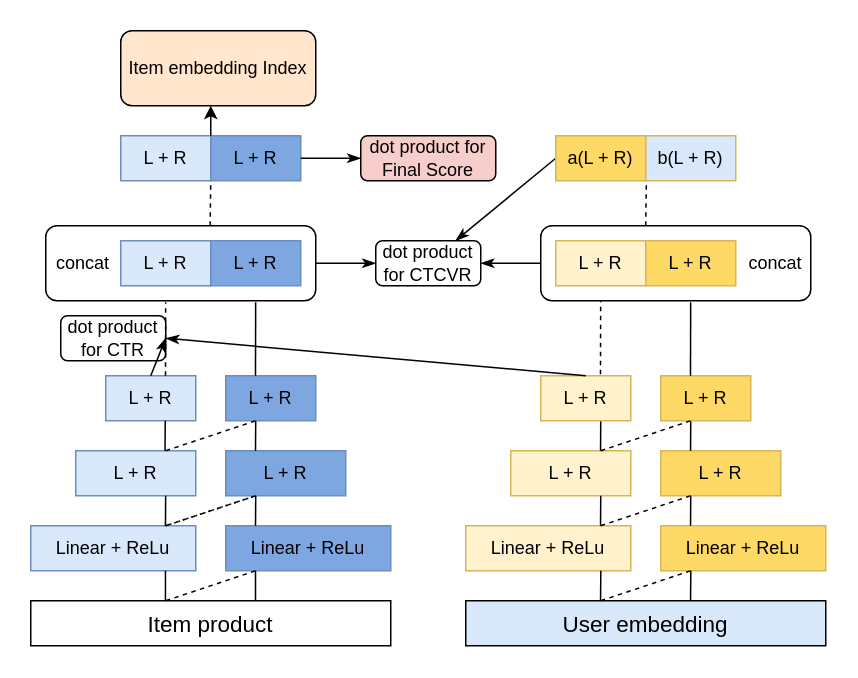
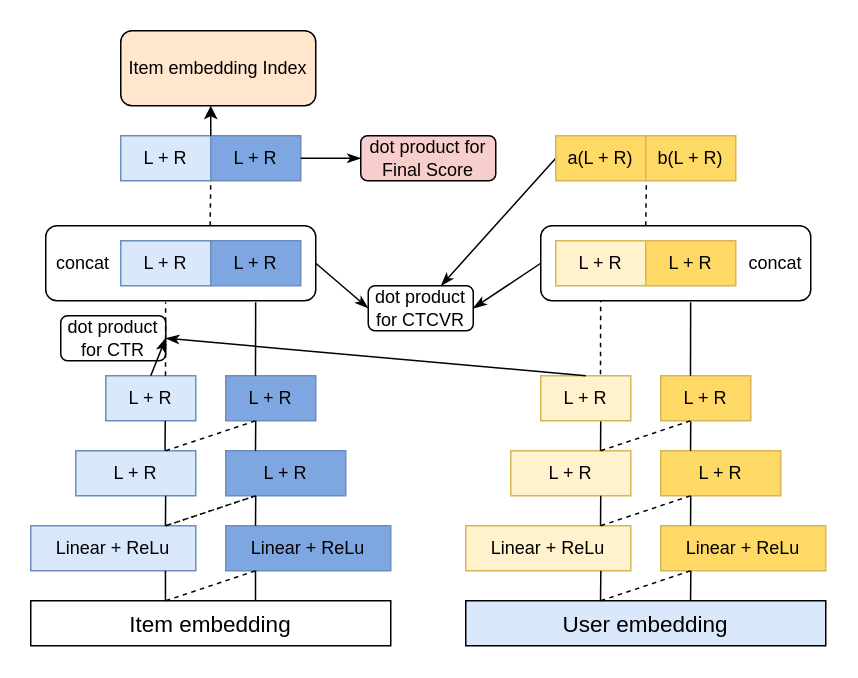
  <mxCell id="0" />
  <mxCell id="1" parent="0" />
  <mxCell id="2" value="concat&amp;nbsp; &amp;nbsp; &amp;nbsp; &amp;nbsp; &amp;nbsp; &amp;nbsp; &amp;nbsp; &amp;nbsp; &amp;nbsp; &amp;nbsp; &amp;nbsp; &amp;nbsp; &amp;nbsp; &amp;nbsp; &amp;nbsp; &amp;nbsp; &amp;nbsp; &amp;nbsp; &amp;nbsp; &amp;nbsp;" style="rounded=1;whiteSpace=wrap;html=1;fillColor=none;" vertex="1" parent="1"><mxGeometry x="30" y="150" width="180" height="50" as="geometry" /></mxCell>
  <mxCell id="3" value="Linear + ReLu" style="rounded=0;whiteSpace=wrap;html=1;fillColor=#dae8fc;strokeColor=#6c8ebf;" vertex="1" parent="1"><mxGeometry x="20" y="350" width="110" height="30" as="geometry" /></mxCell>
  <mxCell id="4" value="Linear + ReLu" style="rounded=0;whiteSpace=wrap;html=1;fillColor=#fff2cc;strokeColor=#d6b656;" vertex="1" parent="1"><mxGeometry x="310" y="350" width="110" height="30" as="geometry" /></mxCell>
  <mxCell id="5" value="Linear + ReLu" style="rounded=0;whiteSpace=wrap;html=1;fillColor=#7EA6E0;strokeColor=#6c8ebf;" vertex="1" parent="1"><mxGeometry x="150" y="350" width="110" height="30" as="geometry" /></mxCell>
  <mxCell id="6" value="Linear + ReLu" style="rounded=0;whiteSpace=wrap;html=1;fillColor=#FFD966;strokeColor=#d6b656;" vertex="1" parent="1"><mxGeometry x="440" y="350" width="110" height="30" as="geometry" /></mxCell>
- <mxCell id="7" value="&lt;font style=&quot;font-size: 15px;&quot;&gt;Item product&lt;/font&gt;" style="rounded=0;whiteSpace=wrap;html=1;" vertex="1" parent="1"><mxGeometry x="20" y="400" width="240" height="30" as="geometry" /></mxCell>
+ <mxCell id="7" value="&lt;font style=&quot;font-size: 15px;&quot;&gt;Item embedding&lt;/font&gt;" style="rounded=0;whiteSpace=wrap;html=1;" vertex="1" parent="1"><mxGeometry x="20" y="400" width="240" height="30" as="geometry" /></mxCell>
  <mxCell id="8" value="&lt;font style=&quot;font-size: 15px;&quot;&gt;User embedding&lt;/font&gt;" style="rounded=0;whiteSpace=wrap;html=1;fillColor=#dae8fc;" vertex="1" parent="1"><mxGeometry x="310" y="400" width="240" height="30" as="geometry" /></mxCell>
  <mxCell id="9" value="" style="endArrow=none;html=1;rounded=0;endFill=0;" edge="1" parent="1"><mxGeometry width="50" height="50" relative="1" as="geometry"><mxPoint x="109.8" y="400" as="sourcePoint" /><mxPoint x="109.8" y="380" as="targetPoint" /></mxGeometry></mxCell>
  <mxCell id="10" value="" style="endArrow=none;html=1;rounded=0;endFill=0;" edge="1" parent="1"><mxGeometry width="50" height="50" relative="1" as="geometry"><mxPoint x="169.84" y="400" as="sourcePoint" /><mxPoint x="169.84" y="380" as="targetPoint" /></mxGeometry></mxCell>
  <mxCell id="11" value="" style="endArrow=none;html=1;rounded=0;endFill=0;" edge="1" parent="1"><mxGeometry width="50" height="50" relative="1" as="geometry"><mxPoint x="399.86" y="400" as="sourcePoint" /><mxPoint x="400.06" y="380" as="targetPoint" /></mxGeometry></mxCell>
  <mxCell id="12" value="" style="endArrow=none;html=1;rounded=0;endFill=0;" edge="1" parent="1"><mxGeometry width="50" height="50" relative="1" as="geometry"><mxPoint x="459.86" y="400" as="sourcePoint" /><mxPoint x="460.06" y="380" as="targetPoint" /></mxGeometry></mxCell>
  <mxCell id="13" value="L + R" style="rounded=0;whiteSpace=wrap;html=1;fillColor=#dae8fc;strokeColor=#6c8ebf;" vertex="1" parent="1"><mxGeometry x="50" y="300" width="80" height="30" as="geometry" /></mxCell>
  <mxCell id="14" value="L + R" style="rounded=0;whiteSpace=wrap;html=1;fillColor=#fff2cc;strokeColor=#d6b656;" vertex="1" parent="1"><mxGeometry x="340" y="300" width="80" height="30" as="geometry" /></mxCell>
  <mxCell id="15" value="L + R" style="rounded=0;whiteSpace=wrap;html=1;fillColor=#7EA6E0;strokeColor=#6c8ebf;" vertex="1" parent="1"><mxGeometry x="150" y="300" width="80" height="30" as="geometry" /></mxCell>
  <mxCell id="16" value="L + R" style="rounded=0;whiteSpace=wrap;html=1;fillColor=#FFD966;strokeColor=#d6b656;" vertex="1" parent="1"><mxGeometry x="440" y="300" width="80" height="30" as="geometry" /></mxCell>
  <mxCell id="17" value="" style="endArrow=none;html=1;rounded=0;endFill=0;" edge="1" parent="1"><mxGeometry width="50" height="50" relative="1" as="geometry"><mxPoint x="109.8" y="350" as="sourcePoint" /><mxPoint x="109.94" y="330" as="targetPoint" /></mxGeometry></mxCell>
  <mxCell id="18" value="" style="endArrow=none;html=1;rounded=0;endFill=0;" edge="1" parent="1"><mxGeometry width="50" height="50" relative="1" as="geometry"><mxPoint x="169.84" y="350" as="sourcePoint" /><mxPoint x="169.98" y="330" as="targetPoint" /></mxGeometry></mxCell>
  <mxCell id="19" value="" style="endArrow=none;html=1;rounded=0;endFill=0;" edge="1" parent="1"><mxGeometry width="50" height="50" relative="1" as="geometry"><mxPoint x="399.86" y="350" as="sourcePoint" /><mxPoint x="400" y="330" as="targetPoint" /></mxGeometry></mxCell>
  <mxCell id="20" value="" style="endArrow=none;html=1;rounded=0;endFill=0;" edge="1" parent="1"><mxGeometry width="50" height="50" relative="1" as="geometry"><mxPoint x="459.86" y="350" as="sourcePoint" /><mxPoint x="460" y="330" as="targetPoint" /></mxGeometry></mxCell>
  <mxCell id="21" value="L + R" style="rounded=0;whiteSpace=wrap;html=1;fillColor=#dae8fc;strokeColor=#6c8ebf;" vertex="1" parent="1"><mxGeometry x="70" y="250" width="60" height="30" as="geometry" /></mxCell>
  <mxCell id="22" value="L + R" style="rounded=0;whiteSpace=wrap;html=1;fillColor=#7EA6E0;strokeColor=#6c8ebf;" vertex="1" parent="1"><mxGeometry x="150" y="250" width="60" height="30" as="geometry" /></mxCell>
  <mxCell id="23" value="" style="endArrow=none;html=1;rounded=0;endFill=0;" edge="1" parent="1"><mxGeometry width="50" height="50" relative="1" as="geometry"><mxPoint x="109.52" y="300" as="sourcePoint" /><mxPoint x="109.66" y="280" as="targetPoint" /></mxGeometry></mxCell>
  <mxCell id="24" value="" style="endArrow=none;html=1;rounded=0;endFill=0;" edge="1" parent="1"><mxGeometry width="50" height="50" relative="1" as="geometry"><mxPoint x="169.84" y="300" as="sourcePoint" /><mxPoint x="169.98" y="280" as="targetPoint" /></mxGeometry></mxCell>
  <mxCell id="25" value="" style="endArrow=none;html=1;rounded=0;endFill=0;" edge="1" parent="1"><mxGeometry width="50" height="50" relative="1" as="geometry"><mxPoint x="399.86" y="300" as="sourcePoint" /><mxPoint x="400" y="280" as="targetPoint" /></mxGeometry></mxCell>
  <mxCell id="26" value="" style="endArrow=none;html=1;rounded=0;endFill=0;" edge="1" parent="1"><mxGeometry width="50" height="50" relative="1" as="geometry"><mxPoint x="459.86" y="300" as="sourcePoint" /><mxPoint x="460" y="280" as="targetPoint" /></mxGeometry></mxCell>
  <mxCell id="27" value="dot product for CTR" style="rounded=1;whiteSpace=wrap;html=1;" vertex="1" parent="1"><mxGeometry x="40" y="210" width="70" height="30" as="geometry" /></mxCell>
  <mxCell id="28" value="dot product for Final Score" style="rounded=1;whiteSpace=wrap;html=1;fillColor=#f8cecc;" vertex="1" parent="1"><mxGeometry x="240" y="90" width="90" height="30" as="geometry" /></mxCell>
  <mxCell id="29" value="L + R" style="rounded=0;whiteSpace=wrap;html=1;fillColor=#fff2cc;strokeColor=#d6b656;" vertex="1" parent="1"><mxGeometry x="360" y="250" width="60" height="30" as="geometry" /></mxCell>
  <mxCell id="30" value="L + R" style="rounded=0;whiteSpace=wrap;html=1;fillColor=#FFD966;strokeColor=#d6b656;" vertex="1" parent="1"><mxGeometry x="440" y="250" width="60" height="30" as="geometry" /></mxCell>
  <mxCell id="31" value="&amp;nbsp; &amp;nbsp; &amp;nbsp; &amp;nbsp; &amp;nbsp; &amp;nbsp; &amp;nbsp; &amp;nbsp; &amp;nbsp; &amp;nbsp; &amp;nbsp; &amp;nbsp; &amp;nbsp; &amp;nbsp; &amp;nbsp; &amp;nbsp; &amp;nbsp; &amp;nbsp; &amp;nbsp; &amp;nbsp; &amp;nbsp;concat&amp;nbsp;" style="rounded=1;whiteSpace=wrap;html=1;fillColor=none;" vertex="1" parent="1"><mxGeometry x="360" y="150" width="180" height="50" as="geometry" /></mxCell>
  <mxCell id="32" value="" style="endArrow=classicThin;html=1;rounded=0;exitX=0.5;exitY=0;exitDx=0;exitDy=0;endFill=1;entryX=1;entryY=0.5;entryDx=0;entryDy=0;" edge="1" parent="1" source="21" target="27"><mxGeometry width="50" height="50" relative="1" as="geometry"><mxPoint x="60" y="185" as="sourcePoint" /><mxPoint x="15" y="240" as="targetPoint" /></mxGeometry></mxCell>
  <mxCell id="33" value="" style="endArrow=classicThin;html=1;rounded=0;entryX=1;entryY=0.5;entryDx=0;entryDy=0;endFill=1;exitX=0.5;exitY=0;exitDx=0;exitDy=0;" edge="1" parent="1" source="29" target="27"><mxGeometry width="50" height="50" relative="1" as="geometry"><mxPoint x="310" y="240" as="sourcePoint" /><mxPoint x="170" y="195" as="targetPoint" /></mxGeometry></mxCell>
  <mxCell id="34" value="L + R" style="rounded=0;whiteSpace=wrap;html=1;fillColor=#dae8fc;strokeColor=#6c8ebf;" vertex="1" parent="1"><mxGeometry x="80" y="90" width="60" height="30" as="geometry" /></mxCell>
  <mxCell id="35" value="L + R" style="rounded=0;whiteSpace=wrap;html=1;fillColor=#7EA6E0;strokeColor=#6c8ebf;" vertex="1" parent="1"><mxGeometry x="140" y="90" width="60" height="30" as="geometry" /></mxCell>
  <mxCell id="36" value="L + R" style="rounded=0;whiteSpace=wrap;html=1;fillColor=#fff2cc;strokeColor=#d6b656;" vertex="1" parent="1"><mxGeometry x="370" y="160" width="60" height="30" as="geometry" /></mxCell>
  <mxCell id="37" value="L + R" style="rounded=0;whiteSpace=wrap;html=1;fillColor=#FFD966;strokeColor=#d6b656;" vertex="1" parent="1"><mxGeometry x="430" y="160" width="60" height="30" as="geometry" /></mxCell>
  <mxCell id="38" value="" style="endArrow=none;html=1;rounded=0;entryX=0.447;entryY=1.017;entryDx=0;entryDy=0;entryPerimeter=0;endFill=0;" edge="1" parent="1"><mxGeometry width="50" height="50" relative="1" as="geometry"><mxPoint x="169.83" y="250" as="sourcePoint" /><mxPoint x="169.94" y="201" as="targetPoint" /></mxGeometry></mxCell>
  <mxCell id="39" value="" style="endArrow=none;html=1;rounded=0;entryX=0.447;entryY=1.017;entryDx=0;entryDy=0;entryPerimeter=0;dashed=1;endFill=0;" edge="1" parent="1"><mxGeometry width="50" height="50" relative="1" as="geometry"><mxPoint x="399.83" y="249" as="sourcePoint" /><mxPoint x="399.94" y="200" as="targetPoint" /></mxGeometry></mxCell>
  <mxCell id="40" value="" style="endArrow=none;html=1;rounded=0;entryX=0.447;entryY=1.017;entryDx=0;entryDy=0;entryPerimeter=0;endFill=0;" edge="1" parent="1"><mxGeometry width="50" height="50" relative="1" as="geometry"><mxPoint x="459.83" y="250" as="sourcePoint" /><mxPoint x="459.94" y="201" as="targetPoint" /></mxGeometry></mxCell>
  <mxCell id="41" value="" style="endArrow=none;html=1;rounded=0;entryX=0.447;entryY=1.017;entryDx=0;entryDy=0;entryPerimeter=0;dashed=1;endFill=0;" edge="1" parent="1"><mxGeometry width="50" height="50" relative="1" as="geometry"><mxPoint x="109.83" y="250" as="sourcePoint" /><mxPoint x="109.94" y="201" as="targetPoint" /></mxGeometry></mxCell>
  <mxCell id="42" value="" style="endArrow=classicThin;html=1;rounded=0;entryX=0;entryY=0.5;entryDx=0;entryDy=0;exitX=1;exitY=0.5;exitDx=0;exitDy=0;endFill=1;" edge="1" parent="1" source="35" target="28"><mxGeometry width="50" height="50" relative="1" as="geometry"><mxPoint x="210" y="105" as="sourcePoint" /><mxPoint x="205" y="80" as="targetPoint" /></mxGeometry></mxCell>
  <mxCell id="43" value="" style="endArrow=classicThin;html=1;rounded=0;exitX=0;exitY=0.5;exitDx=0;exitDy=0;endFill=1;" edge="1" parent="1" source="50" target="46"><mxGeometry width="50" height="50" relative="1" as="geometry"><mxPoint x="270" y="210" as="sourcePoint" /><mxPoint x="320" y="160" as="targetPoint" /></mxGeometry></mxCell>
  <mxCell id="44" value="L + R" style="rounded=0;whiteSpace=wrap;html=1;fillColor=#dae8fc;strokeColor=#6c8ebf;" vertex="1" parent="1"><mxGeometry x="80" y="160" width="60" height="30" as="geometry" /></mxCell>
  <mxCell id="45" value="L + R" style="rounded=0;whiteSpace=wrap;html=1;fillColor=#7EA6E0;strokeColor=#6c8ebf;" vertex="1" parent="1"><mxGeometry x="140" y="160" width="60" height="30" as="geometry" /></mxCell>
- <mxCell id="46" value="dot product for CTCVR" style="rounded=1;whiteSpace=wrap;html=1;" vertex="1" parent="1"><mxGeometry x="250" y="160" width="70" height="30" as="geometry" /></mxCell>
+ <mxCell id="46" value="dot product for CTCVR" style="rounded=1;whiteSpace=wrap;html=1;" vertex="1" parent="1"><mxGeometry x="245" y="190" width="70" height="30" as="geometry" /></mxCell>
  <mxCell id="47" value="" style="endArrow=classicThin;html=1;rounded=0;exitX=1;exitY=0.5;exitDx=0;exitDy=0;entryX=0;entryY=0.5;entryDx=0;entryDy=0;endFill=1;" edge="1" parent="1" source="2" target="46"><mxGeometry width="50" height="50" relative="1" as="geometry"><mxPoint x="280" y="210" as="sourcePoint" /><mxPoint x="330" y="160" as="targetPoint" /></mxGeometry></mxCell>
  <mxCell id="48" value="" style="endArrow=classicThin;html=1;rounded=0;exitX=0;exitY=0.5;exitDx=0;exitDy=0;entryX=1;entryY=0.5;entryDx=0;entryDy=0;endFill=1;" edge="1" parent="1" source="31" target="46"><mxGeometry width="50" height="50" relative="1" as="geometry"><mxPoint x="280" y="210" as="sourcePoint" /><mxPoint x="330" y="160" as="targetPoint" /></mxGeometry></mxCell>
  <mxCell id="49" value="" style="endArrow=none;html=1;rounded=0;dashed=1;endFill=0;entryX=1;entryY=1;entryDx=0;entryDy=0;" edge="1" parent="1" target="34"><mxGeometry width="50" height="50" relative="1" as="geometry"><mxPoint x="139.59" y="150" as="sourcePoint" /><mxPoint x="139.76" y="130" as="targetPoint" /></mxGeometry></mxCell>
  <mxCell id="50" value="a(L + R)" style="rounded=0;whiteSpace=wrap;html=1;fillColor=#ffd966;strokeColor=#d6b656;" vertex="1" parent="1"><mxGeometry x="370" y="90" width="60" height="30" as="geometry" /></mxCell>
- <mxCell id="51" value="b(L + R)" style="rounded=0;whiteSpace=wrap;html=1;fillColor=#dae8fc;strokeColor=#d6b656;" vertex="1" parent="1"><mxGeometry x="430" y="90" width="60" height="30" as="geometry" /></mxCell>
+ <mxCell id="51" value="b(L + R)" style="rounded=0;whiteSpace=wrap;html=1;fillColor=#FFD966;strokeColor=#d6b656;" vertex="1" parent="1"><mxGeometry x="430" y="90" width="60" height="30" as="geometry" /></mxCell>
  <mxCell id="52" value="" style="endArrow=none;html=1;rounded=0;dashed=1;endFill=0;entryX=1;entryY=1;entryDx=0;entryDy=0;" edge="1" parent="1"><mxGeometry width="50" height="50" relative="1" as="geometry"><mxPoint x="430" y="150" as="sourcePoint" /><mxPoint x="430.41" y="120" as="targetPoint" /></mxGeometry></mxCell>
  <mxCell id="53" value="" style="endArrow=none;html=1;rounded=0;dashed=1;endFill=0;exitX=0.75;exitY=0;exitDx=0;exitDy=0;" edge="1" parent="1" source="13"><mxGeometry width="50" height="50" relative="1" as="geometry"><mxPoint x="119.83" y="260" as="sourcePoint" /><mxPoint x="170" y="280" as="targetPoint" /></mxGeometry></mxCell>
  <mxCell id="54" value="" style="endArrow=none;html=1;rounded=0;dashed=1;dashPattern=1 2;endFill=0;exitX=0.75;exitY=0;exitDx=0;exitDy=0;" edge="1" parent="1"><mxGeometry width="50" height="50" relative="1" as="geometry"><mxPoint x="110" y="350" as="sourcePoint" /><mxPoint x="170" y="330" as="targetPoint" /></mxGeometry></mxCell>
  <mxCell id="55" value="" style="endArrow=none;html=1;rounded=0;dashed=1;endFill=0;exitX=0.75;exitY=0;exitDx=0;exitDy=0;" edge="1" parent="1"><mxGeometry width="50" height="50" relative="1" as="geometry"><mxPoint x="110" y="400" as="sourcePoint" /><mxPoint x="170" y="380" as="targetPoint" /></mxGeometry></mxCell>
  <mxCell id="56" value="" style="endArrow=none;html=1;rounded=0;dashed=1;endFill=0;exitX=0.75;exitY=0;exitDx=0;exitDy=0;" edge="1" parent="1"><mxGeometry width="50" height="50" relative="1" as="geometry"><mxPoint x="110" y="350" as="sourcePoint" /><mxPoint x="170" y="330" as="targetPoint" /></mxGeometry></mxCell>
  <mxCell id="57" value="" style="endArrow=none;html=1;rounded=0;dashed=1;endFill=0;exitX=0.75;exitY=0;exitDx=0;exitDy=0;" edge="1" parent="1"><mxGeometry width="50" height="50" relative="1" as="geometry"><mxPoint x="400" y="300" as="sourcePoint" /><mxPoint x="460" y="280" as="targetPoint" /></mxGeometry></mxCell>
  <mxCell id="58" value="" style="endArrow=none;html=1;rounded=0;dashed=1;endFill=0;exitX=0.75;exitY=0;exitDx=0;exitDy=0;" edge="1" parent="1"><mxGeometry width="50" height="50" relative="1" as="geometry"><mxPoint x="400" y="350" as="sourcePoint" /><mxPoint x="460" y="330" as="targetPoint" /></mxGeometry></mxCell>
  <mxCell id="59" value="" style="endArrow=none;html=1;rounded=0;dashed=1;endFill=0;exitX=0.75;exitY=0;exitDx=0;exitDy=0;" edge="1" parent="1"><mxGeometry width="50" height="50" relative="1" as="geometry"><mxPoint x="400" y="400" as="sourcePoint" /><mxPoint x="460" y="380" as="targetPoint" /></mxGeometry></mxCell>
  <mxCell id="60" value="" style="endArrow=classic;html=1;rounded=0;exitX=0;exitY=0;exitDx=0;exitDy=0;" edge="1" parent="1"><mxGeometry width="50" height="50" relative="1" as="geometry"><mxPoint x="140" y="90" as="sourcePoint" /><mxPoint x="140" y="70" as="targetPoint" /></mxGeometry></mxCell>
  <mxCell id="61" value="Item embedding Index" style="rounded=1;whiteSpace=wrap;html=1;fillColor=#ffe6cc;" vertex="1" parent="1"><mxGeometry x="80" y="20" width="130" height="50" as="geometry" /></mxCell>
